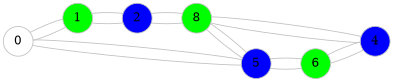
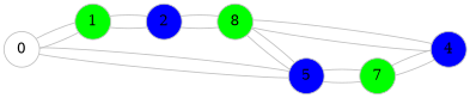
  graph {
    rankdir=LR
    node [color=grey fillcolor=Green shape=circle style=filled]
    edge [color=grey]
    0 [fillcolor=White]
    1
    5 [fillcolor=Blue]
    2 [fillcolor=Blue]
    n5 [label=8]
-   6
+   6 [label=7]
    4 [fillcolor=Blue]
    0 -- 1
    0 -- 5
    1 -- 0
    1 -- 2
    5 -- 0
    5 -- n5
    5 -- 6
    2 -- 1
    2 -- n5
    n5 -- 5
    n5 -- 2
    n5 -- 4
    6 -- 5
    6 -- 4
    4 -- n5
    4 -- 6
  }
